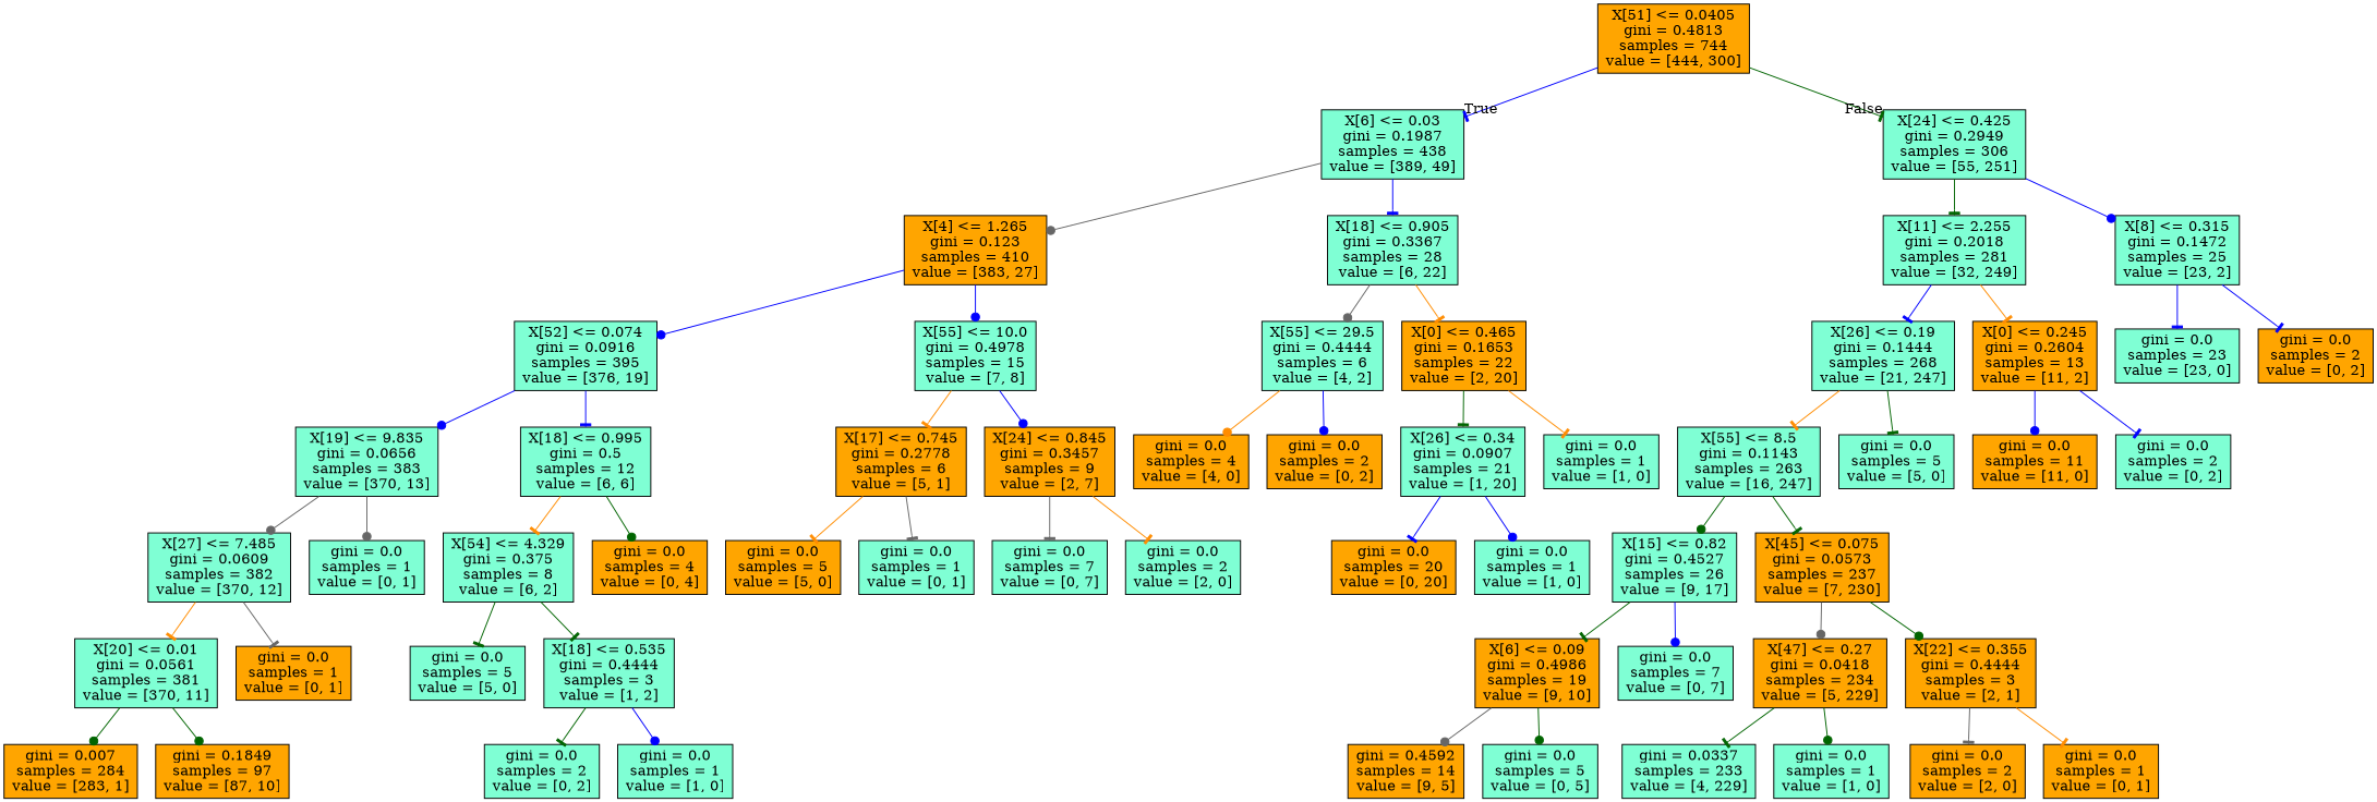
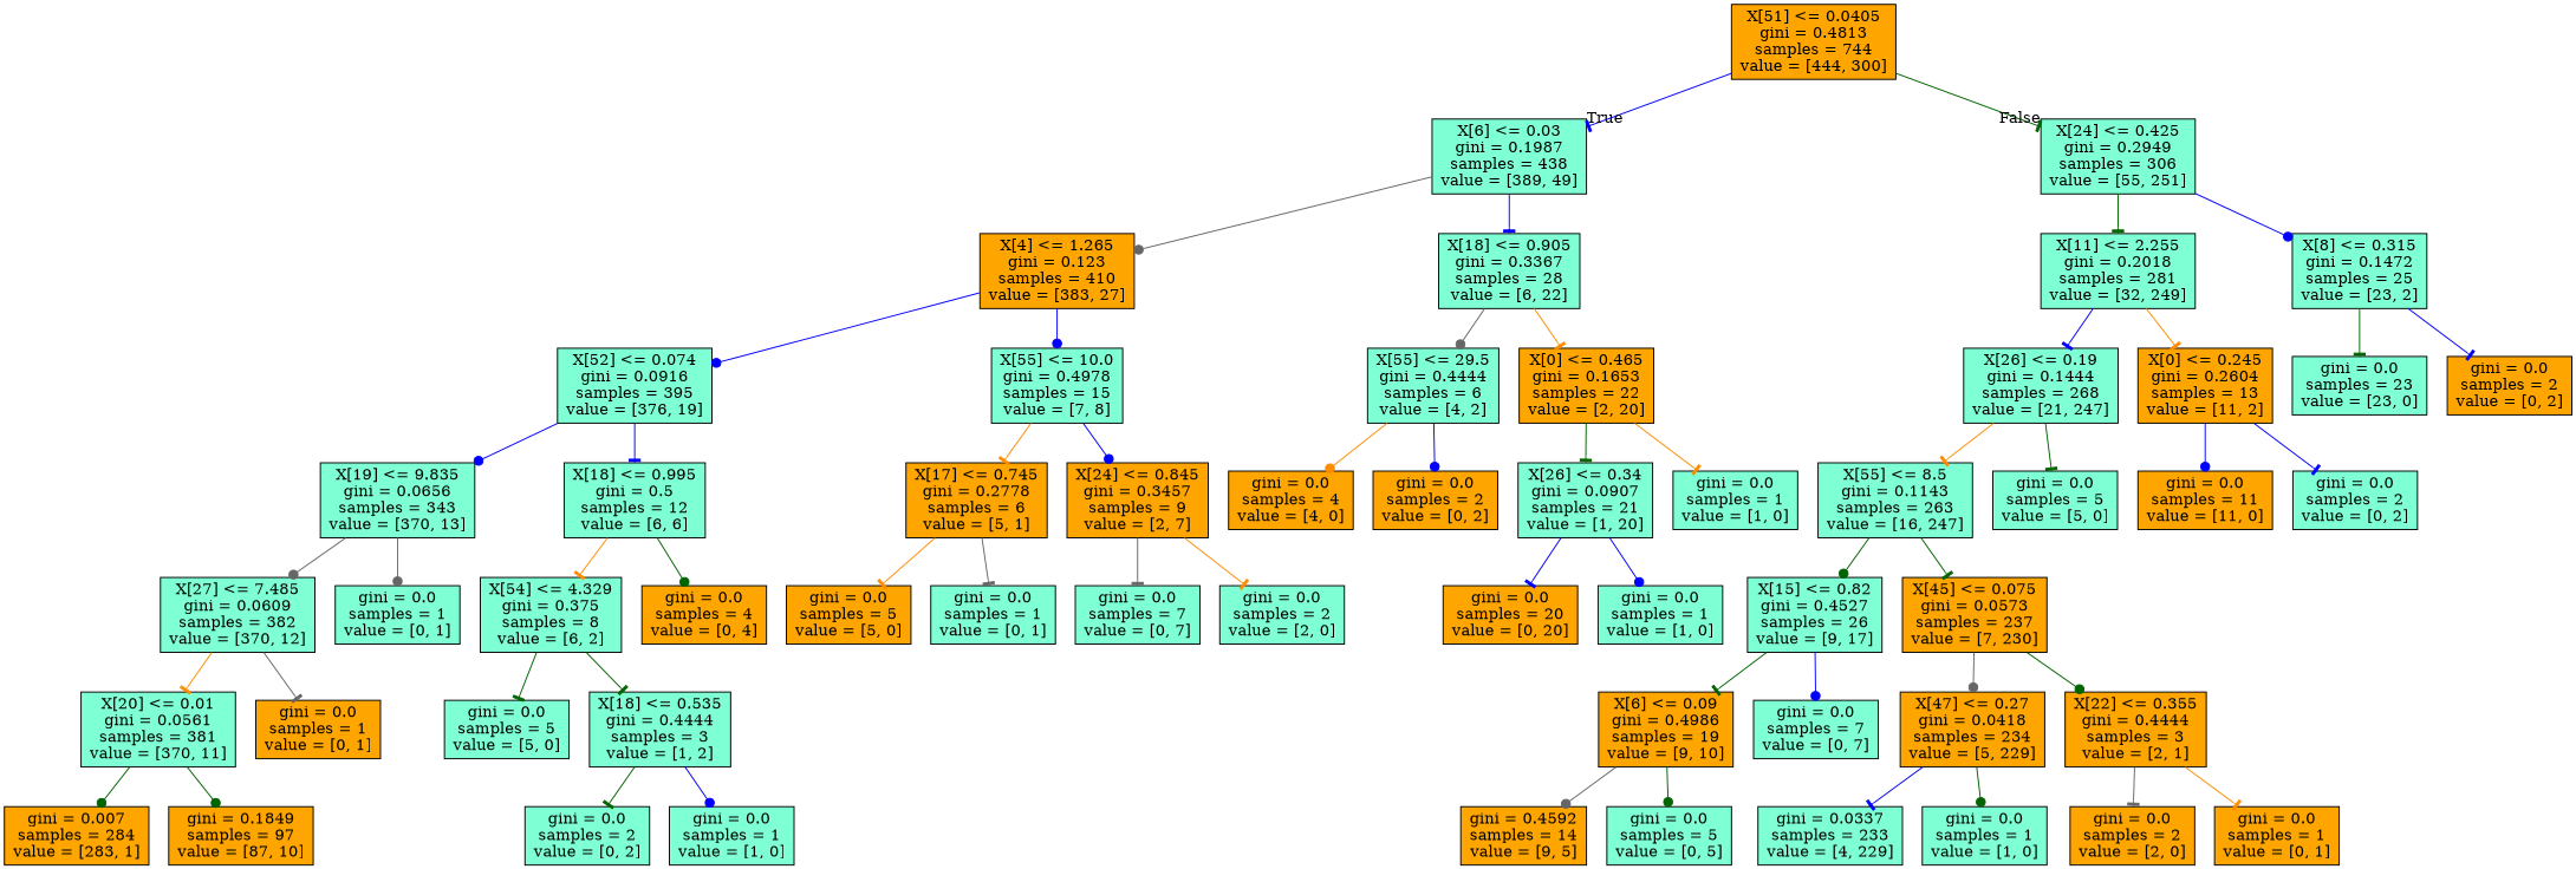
  digraph {
    node [fillcolor=aquamarine shape=box style=filled]
    edge [arrowhead=tee color=blue]
    n1 [fillcolor=orange label="X[51] <= 0.0405\ngini = 0.4813\nsamples = 744\nvalue = [444, 300]"]
    n2 [label="X[6] <= 0.03\ngini = 0.1987\nsamples = 438\nvalue = [389, 49]"]
    n3 [label="X[24] <= 0.425\ngini = 0.2949\nsamples = 306\nvalue = [55, 251]"]
    n4 [fillcolor=orange label="X[4] <= 1.265\ngini = 0.123\nsamples = 410\nvalue = [383, 27]"]
    n5 [label="X[18] <= 0.905\ngini = 0.3367\nsamples = 28\nvalue = [6, 22]"]
    n6 [label="X[11] <= 2.255\ngini = 0.2018\nsamples = 281\nvalue = [32, 249]"]
    n7 [label="X[8] <= 0.315\ngini = 0.1472\nsamples = 25\nvalue = [23, 2]"]
    n8 [label="X[52] <= 0.074\ngini = 0.0916\nsamples = 395\nvalue = [376, 19]"]
    n9 [label="X[55] <= 10.0\ngini = 0.4978\nsamples = 15\nvalue = [7, 8]"]
    n10 [label="X[55] <= 29.5\ngini = 0.4444\nsamples = 6\nvalue = [4, 2]"]
    n11 [fillcolor=orange label="X[0] <= 0.465\ngini = 0.1653\nsamples = 22\nvalue = [2, 20]"]
-   n12 [label="X[19] <= 9.835\ngini = 0.0656\nsamples = 383\nvalue = [370, 13]"]
+   n12 [label="X[19] <= 9.835\ngini = 0.0656\nsamples = 343\nvalue = [370, 13]"]
    n13 [label="X[18] <= 0.995\ngini = 0.5\nsamples = 12\nvalue = [6, 6]"]
    n14 [fillcolor=orange label="X[17] <= 0.745\ngini = 0.2778\nsamples = 6\nvalue = [5, 1]"]
    n15 [fillcolor=orange label="X[24] <= 0.845\ngini = 0.3457\nsamples = 9\nvalue = [2, 7]"]
    n16 [label="X[27] <= 7.485\ngini = 0.0609\nsamples = 382\nvalue = [370, 12]"]
    n17 [label="gini = 0.0\nsamples = 1\nvalue = [0, 1]"]
    n18 [label="X[54] <= 4.329\ngini = 0.375\nsamples = 8\nvalue = [6, 2]"]
    n19 [fillcolor=orange label="gini = 0.0\nsamples = 4\nvalue = [0, 4]"]
    n20 [label="X[20] <= 0.01\ngini = 0.0561\nsamples = 381\nvalue = [370, 11]"]
    n21 [fillcolor=orange label="gini = 0.0\nsamples = 1\nvalue = [0, 1]"]
    n22 [fillcolor=orange label="gini = 0.007\nsamples = 284\nvalue = [283, 1]"]
    n23 [fillcolor=orange label="gini = 0.1849\nsamples = 97\nvalue = [87, 10]"]
    n24 [label="gini = 0.0\nsamples = 5\nvalue = [5, 0]"]
    n25 [label="X[18] <= 0.535\ngini = 0.4444\nsamples = 3\nvalue = [1, 2]"]
    n26 [label="gini = 0.0\nsamples = 2\nvalue = [0, 2]"]
    n27 [label="gini = 0.0\nsamples = 1\nvalue = [1, 0]"]
    n28 [fillcolor=orange label="gini = 0.0\nsamples = 5\nvalue = [5, 0]"]
    n29 [label="gini = 0.0\nsamples = 1\nvalue = [0, 1]"]
    n30 [label="gini = 0.0\nsamples = 7\nvalue = [0, 7]"]
    n31 [label="gini = 0.0\nsamples = 2\nvalue = [2, 0]"]
    n32 [fillcolor=orange label="gini = 0.0\nsamples = 4\nvalue = [4, 0]"]
    n33 [fillcolor=orange label="gini = 0.0\nsamples = 2\nvalue = [0, 2]"]
    n34 [label="X[26] <= 0.34\ngini = 0.0907\nsamples = 21\nvalue = [1, 20]"]
    n35 [label="gini = 0.0\nsamples = 1\nvalue = [1, 0]"]
    n36 [fillcolor=orange label="gini = 0.0\nsamples = 20\nvalue = [0, 20]"]
    n37 [label="gini = 0.0\nsamples = 1\nvalue = [1, 0]"]
    n38 [label="X[26] <= 0.19\ngini = 0.1444\nsamples = 268\nvalue = [21, 247]"]
    n39 [fillcolor=orange label="X[0] <= 0.245\ngini = 0.2604\nsamples = 13\nvalue = [11, 2]"]
    n40 [label="gini = 0.0\nsamples = 23\nvalue = [23, 0]"]
    n41 [fillcolor=orange label="gini = 0.0\nsamples = 2\nvalue = [0, 2]"]
    n42 [label="X[55] <= 8.5\ngini = 0.1143\nsamples = 263\nvalue = [16, 247]"]
    n43 [label="gini = 0.0\nsamples = 5\nvalue = [5, 0]"]
    n44 [fillcolor=orange label="gini = 0.0\nsamples = 11\nvalue = [11, 0]"]
    n45 [label="gini = 0.0\nsamples = 2\nvalue = [0, 2]"]
    n46 [label="X[15] <= 0.82\ngini = 0.4527\nsamples = 26\nvalue = [9, 17]"]
    n47 [fillcolor=orange label="X[45] <= 0.075\ngini = 0.0573\nsamples = 237\nvalue = [7, 230]"]
    n48 [fillcolor=orange label="X[6] <= 0.09\ngini = 0.4986\nsamples = 19\nvalue = [9, 10]"]
    n49 [label="gini = 0.0\nsamples = 7\nvalue = [0, 7]"]
    n50 [fillcolor=orange label="X[47] <= 0.27\ngini = 0.0418\nsamples = 234\nvalue = [5, 229]"]
    n51 [fillcolor=orange label="X[22] <= 0.355\ngini = 0.4444\nsamples = 3\nvalue = [2, 1]"]
    n52 [fillcolor=orange label="gini = 0.4592\nsamples = 14\nvalue = [9, 5]"]
    n53 [label="gini = 0.0\nsamples = 5\nvalue = [0, 5]"]
    n54 [label="gini = 0.0337\nsamples = 233\nvalue = [4, 229]"]
    n55 [label="gini = 0.0\nsamples = 1\nvalue = [1, 0]"]
    n56 [fillcolor=orange label="gini = 0.0\nsamples = 2\nvalue = [2, 0]"]
    n57 [fillcolor=orange label="gini = 0.0\nsamples = 1\nvalue = [0, 1]"]
    n1 -> n2 [headlabel=True labelangle=45 labeldistance=2.5]
    n1 -> n3 [color=darkgreen headlabel=False labelangle=-45 labeldistance=2.5]
    n2 -> n4 [arrowhead=dot color=gray40]
    n2 -> n5
    n3 -> n6 [color=darkgreen]
    n3 -> n7 [arrowhead=dot]
    n4 -> n8 [arrowhead=dot]
    n4 -> n9 [arrowhead=dot]
    n5 -> n10 [arrowhead=dot color=gray40]
    n5 -> n11 [color=darkorange]
    n6 -> n38
    n6 -> n39 [color=darkorange]
-   n7 -> n40
+   n7 -> n40 [color=darkgreen]
    n7 -> n41
    n8 -> n12 [arrowhead=dot]
    n8 -> n13
    n9 -> n14 [color=darkorange]
    n9 -> n15 [arrowhead=dot]
    n10 -> n32 [arrowhead=dot color=darkorange]
    n10 -> n33 [arrowhead=dot]
    n11 -> n34 [color=darkgreen]
    n11 -> n35 [color=darkorange]
    n12 -> n16 [arrowhead=dot color=gray40]
    n12 -> n17 [arrowhead=dot color=gray40]
    n13 -> n18 [color=darkorange]
    n13 -> n19 [arrowhead=dot color=darkgreen]
    n14 -> n28 [color=darkorange]
    n14 -> n29 [color=gray40]
    n15 -> n30 [color=gray40]
    n15 -> n31 [color=darkorange]
    n16 -> n20 [color=darkorange]
    n16 -> n21 [color=gray40]
    n18 -> n24 [color=darkgreen]
    n18 -> n25 [color=darkgreen]
    n20 -> n22 [arrowhead=dot color=darkgreen]
    n20 -> n23 [arrowhead=dot color=darkgreen]
    n25 -> n26 [color=darkgreen]
    n25 -> n27 [arrowhead=dot]
    n34 -> n36
    n34 -> n37 [arrowhead=dot]
    n38 -> n42 [color=darkorange]
    n38 -> n43 [color=darkgreen]
    n39 -> n44 [arrowhead=dot]
    n39 -> n45
    n42 -> n46 [arrowhead=dot color=darkgreen]
    n42 -> n47 [color=darkgreen]
    n46 -> n48 [color=darkgreen]
    n46 -> n49 [arrowhead=dot]
    n47 -> n50 [arrowhead=dot color=gray40]
    n47 -> n51 [arrowhead=dot color=darkgreen]
    n48 -> n52 [arrowhead=dot color=gray40]
    n48 -> n53 [arrowhead=dot color=darkgreen]
-   n50 -> n54 [color=darkgreen]
+   n50 -> n54
    n50 -> n55 [arrowhead=dot color=darkgreen]
    n51 -> n56 [color=gray40]
    n51 -> n57 [color=darkorange]
  }
